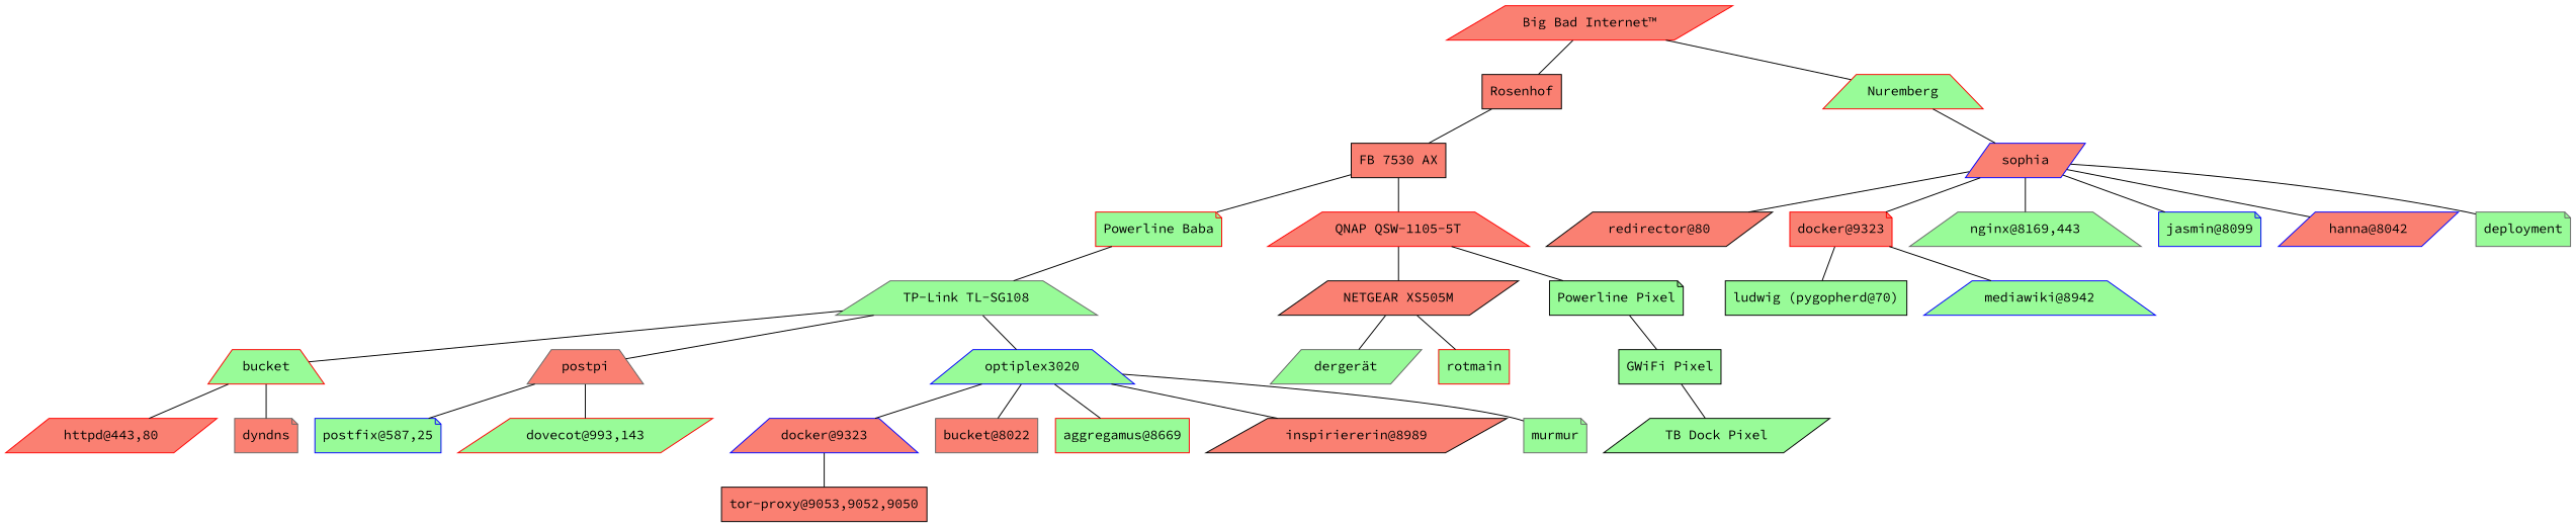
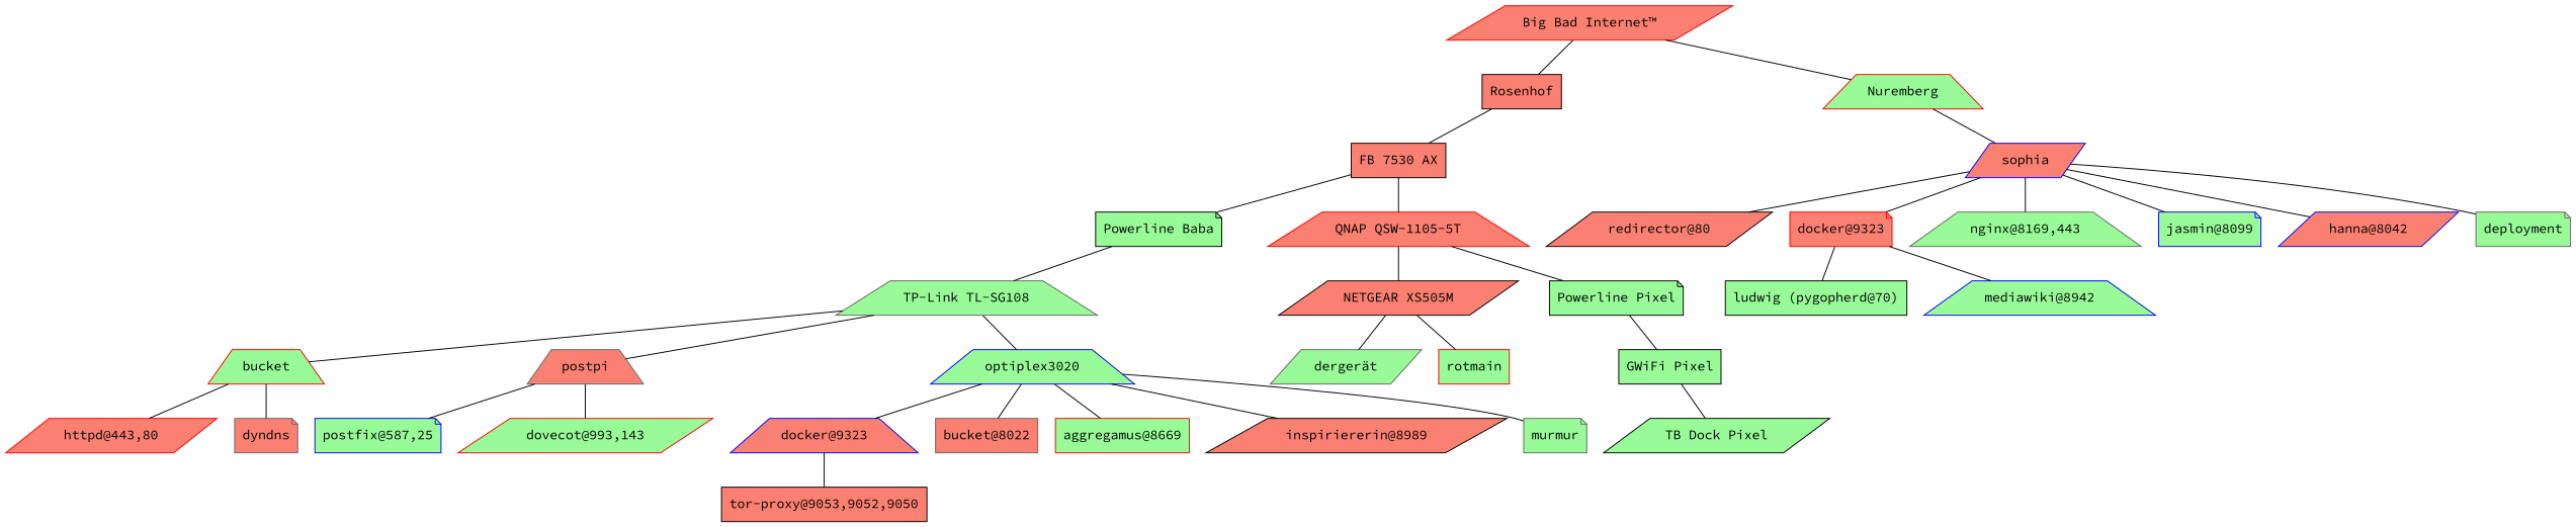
  graph {
    fontname="Source Code Pro"
    node [color=black fillcolor=palegreen fontname="Source Code Pro" shape=parallelogram style=filled]
    edge [fontname="Source Code Pro"]
    "Big Bad Internet™" [color=red fillcolor=salmon]
    Rosenhof [fillcolor=salmon shape=box]
    Nuremberg [color=red shape=trapezium]
    "FB 7530 AX" [fillcolor=salmon shape=box]
    sophia [color=blue fillcolor=salmon]
-   "Powerline Baba" [color=red shape=note]
+   "Powerline Baba" [shape=note]
    "QNAP QSW-1105-5T" [color=red fillcolor=salmon shape=trapezium]
    "TP-Link TL-SG108" [color=gray40 shape=trapezium]
    "NETGEAR XS505M" [fillcolor=salmon]
    "Powerline Pixel" [shape=note]
    n11 [color=red label=bucket shape=trapezium]
    postpi [color=gray40 fillcolor=salmon shape=trapezium]
    optiplex3020 [color=blue shape=trapezium]
    "dergerät" [color=gray40]
    rotmain [color=red shape=box]
    "GWiFi Pixel" [shape=box]
    "TB Dock Pixel"
    "httpd@443,80" [color=red fillcolor=salmon]
    dyndns [color=gray40 fillcolor=salmon shape=note]
    "postfix@587,25" [color=blue shape=note]
    "dovecot@993,143" [color=red]
    n22 [color=blue fillcolor=salmon label="docker@9323" shape=trapezium]
    "bucket@8022" [color=gray40 fillcolor=salmon shape=box]
    "aggregamus@8669" [color=red shape=box]
    "inspiriererin@8989" [fillcolor=salmon]
    murmur [color=gray40 shape=note]
    "tor-proxy@9053,9052,9050" [fillcolor=salmon shape=box]
    n28 [fillcolor=salmon label="redirector@80"]
    n29 [color=red fillcolor=salmon label="docker@9323" shape=note]
    "nginx@8169,443" [color=gray40 shape=trapezium]
    "jasmin@8099" [color=blue shape=note]
    "hanna@8042" [color=blue fillcolor=salmon]
    deployment [color=gray40 shape=note]
    "ludwig (pygopherd@70)" [shape=box]
    "mediawiki@8942" [color=blue shape=trapezium]
    "Big Bad Internet™" -- Rosenhof
    "Big Bad Internet™" -- Nuremberg
    Rosenhof -- "FB 7530 AX"
    Nuremberg -- sophia
    "FB 7530 AX" -- "Powerline Baba"
    "FB 7530 AX" -- "QNAP QSW-1105-5T"
    sophia -- n28
    sophia -- n29
    sophia -- "nginx@8169,443"
    sophia -- "jasmin@8099"
    sophia -- "hanna@8042"
    sophia -- deployment
    "Powerline Baba" -- "TP-Link TL-SG108"
    "QNAP QSW-1105-5T" -- "NETGEAR XS505M"
    "QNAP QSW-1105-5T" -- "Powerline Pixel"
    "TP-Link TL-SG108" -- n11
    "TP-Link TL-SG108" -- postpi
    "TP-Link TL-SG108" -- optiplex3020
    "NETGEAR XS505M" -- "dergerät"
    "NETGEAR XS505M" -- rotmain
    "Powerline Pixel" -- "GWiFi Pixel"
    n11 -- "httpd@443,80"
    n11 -- dyndns
    postpi -- "postfix@587,25"
    postpi -- "dovecot@993,143"
    optiplex3020 -- n22
    optiplex3020 -- "bucket@8022"
    optiplex3020 -- "aggregamus@8669"
    optiplex3020 -- "inspiriererin@8989"
    optiplex3020 -- murmur
    "GWiFi Pixel" -- "TB Dock Pixel"
    n22 -- "tor-proxy@9053,9052,9050"
    n29 -- "ludwig (pygopherd@70)"
    n29 -- "mediawiki@8942"
  }
